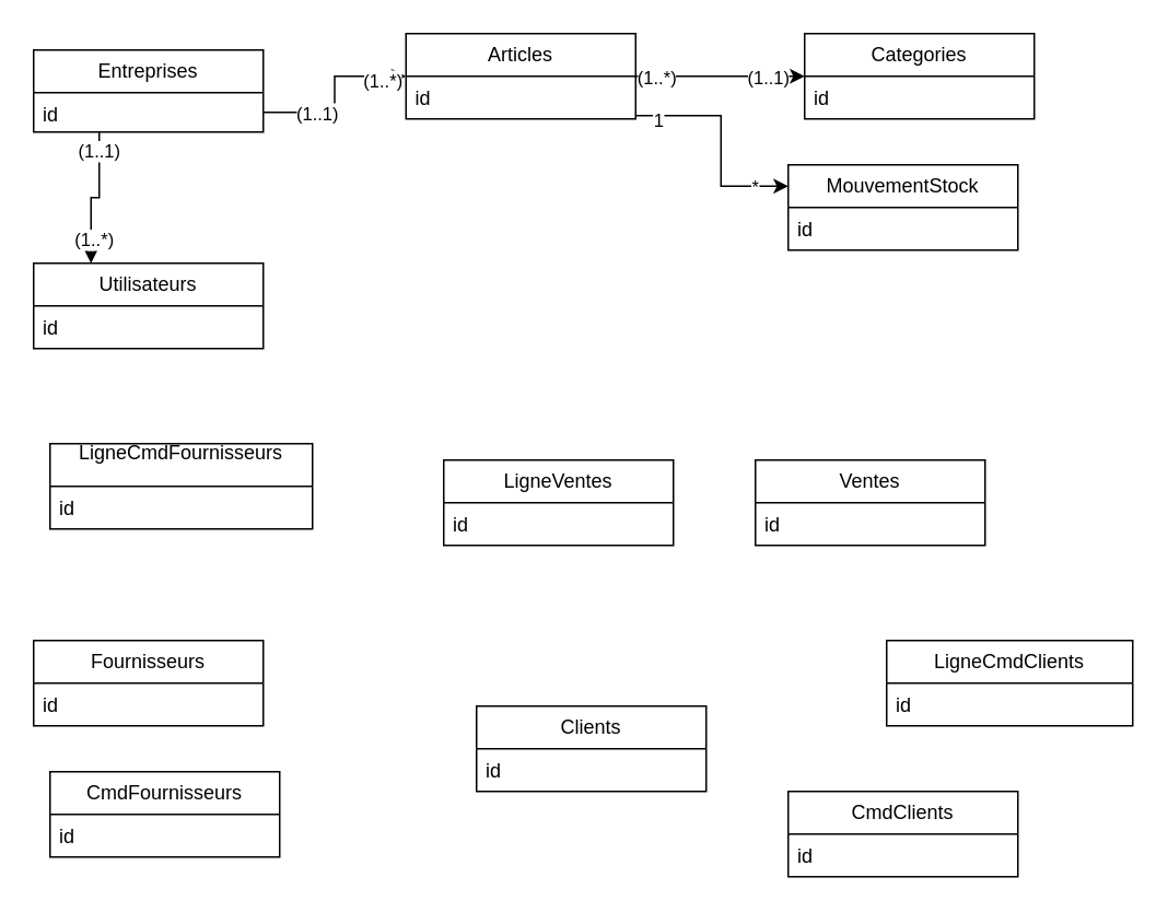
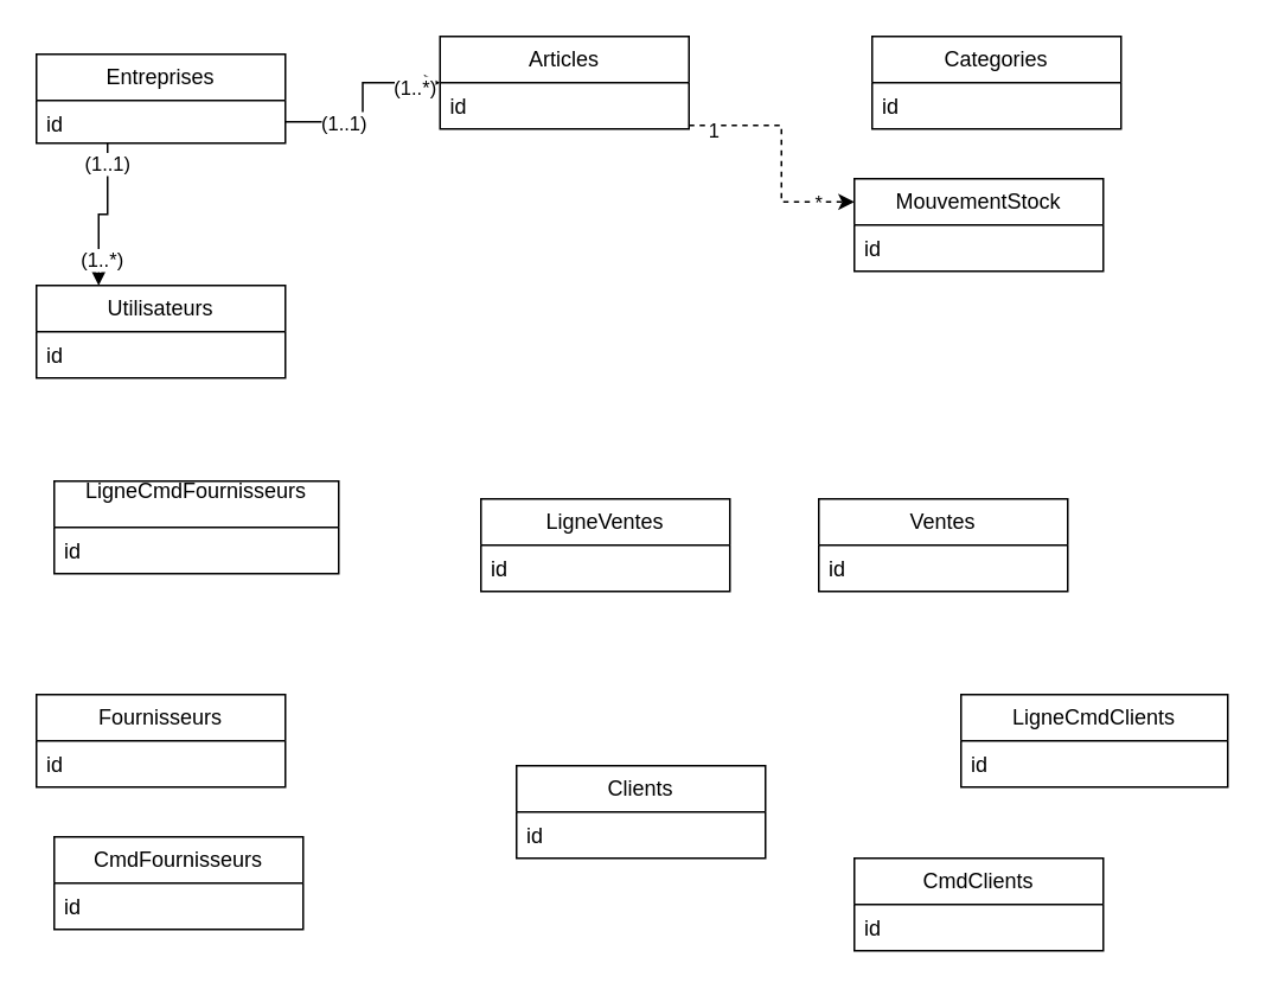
  <mxCell id="0" />
  <mxCell id="1" parent="0" />
  <mxCell id="2" value="Entreprises" style="swimlane;fontStyle=0;childLayout=stackLayout;horizontal=1;startSize=26;fillColor=none;horizontalStack=0;resizeParent=1;resizeParentMax=0;resizeLast=0;collapsible=1;marginBottom=0;whiteSpace=wrap;html=1;" vertex="1" parent="1"><mxGeometry x="20" y="30" width="140" height="50" as="geometry" /></mxCell>
  <mxCell id="3" value="id" style="text;strokeColor=none;fillColor=none;align=left;verticalAlign=top;spacingLeft=4;spacingRight=4;overflow=hidden;rotatable=0;points=[[0,0.5],[1,0.5]];portConstraint=eastwest;whiteSpace=wrap;html=1;" vertex="1" parent="2"><mxGeometry y="26" width="140" height="24" as="geometry" /></mxCell>
  <mxCell id="4" value="&lt;div&gt;Utilisateurs&lt;/div&gt;" style="swimlane;fontStyle=0;childLayout=stackLayout;horizontal=1;startSize=26;fillColor=none;horizontalStack=0;resizeParent=1;resizeParentMax=0;resizeLast=0;collapsible=1;marginBottom=0;whiteSpace=wrap;html=1;" vertex="1" parent="1"><mxGeometry x="20" y="160" width="140" height="52" as="geometry" /></mxCell>
  <mxCell id="5" value="id" style="text;strokeColor=none;fillColor=none;align=left;verticalAlign=top;spacingLeft=4;spacingRight=4;overflow=hidden;rotatable=0;points=[[0,0.5],[1,0.5]];portConstraint=eastwest;whiteSpace=wrap;html=1;" vertex="1" parent="4"><mxGeometry y="26" width="140" height="26" as="geometry" /></mxCell>
- <mxCell id="6" style="edgeStyle=orthogonalEdgeStyle;rounded=0;orthogonalLoop=1;jettySize=auto;html=1;" edge="1" parent="1" source="12" target="14"><mxGeometry relative="1" as="geometry" /></mxCell>
- <mxCell id="7" value="(1..*)" style="edgeLabel;html=1;align=center;verticalAlign=middle;resizable=0;points=[];" vertex="1" connectable="0" parent="6"><mxGeometry x="-0.767" relative="1" as="geometry"><mxPoint as="offset" /></mxGeometry></mxCell>
- <mxCell id="8" value="(1..1)" style="edgeLabel;html=1;align=center;verticalAlign=middle;resizable=0;points=[];" vertex="1" connectable="0" parent="6"><mxGeometry x="0.553" relative="1" as="geometry"><mxPoint as="offset" /></mxGeometry></mxCell>
- <mxCell id="9" style="edgeStyle=orthogonalEdgeStyle;rounded=0;orthogonalLoop=1;jettySize=auto;html=1;entryX=0;entryY=0.25;entryDx=0;entryDy=0;" edge="1" parent="1" source="12" target="16"><mxGeometry relative="1" as="geometry"><Array as="points"><mxPoint x="439" y="70" /><mxPoint x="439" y="113" /></Array></mxGeometry></mxCell>
+ <mxCell id="9" style="edgeStyle=orthogonalEdgeStyle;rounded=0;orthogonalLoop=1;jettySize=auto;html=1;entryX=0;entryY=0.25;entryDx=0;entryDy=0;dashed=1;" edge="1" parent="1" source="12" target="16"><mxGeometry relative="1" as="geometry"><Array as="points"><mxPoint x="439" y="70" /><mxPoint x="439" y="113" /></Array></mxGeometry></mxCell>
  <mxCell id="10" value="*" style="edgeLabel;html=1;align=center;verticalAlign=middle;resizable=0;points=[];" vertex="1" connectable="0" parent="9"><mxGeometry x="0.691" relative="1" as="geometry"><mxPoint as="offset" /></mxGeometry></mxCell>
  <mxCell id="11" value="1" style="edgeLabel;html=1;align=center;verticalAlign=middle;resizable=0;points=[];" vertex="1" connectable="0" parent="9"><mxGeometry x="-0.809" y="-2" relative="1" as="geometry"><mxPoint as="offset" /></mxGeometry></mxCell>
  <mxCell id="12" value="Articles" style="swimlane;fontStyle=0;childLayout=stackLayout;horizontal=1;startSize=26;fillColor=none;horizontalStack=0;resizeParent=1;resizeParentMax=0;resizeLast=0;collapsible=1;marginBottom=0;whiteSpace=wrap;html=1;" vertex="1" parent="1"><mxGeometry x="247" y="20" width="140" height="52" as="geometry" /></mxCell>
  <mxCell id="13" value="id" style="text;strokeColor=none;fillColor=none;align=left;verticalAlign=top;spacingLeft=4;spacingRight=4;overflow=hidden;rotatable=0;points=[[0,0.5],[1,0.5]];portConstraint=eastwest;whiteSpace=wrap;html=1;" vertex="1" parent="12"><mxGeometry y="26" width="140" height="26" as="geometry" /></mxCell>
  <mxCell id="14" value="Categories" style="swimlane;fontStyle=0;childLayout=stackLayout;horizontal=1;startSize=26;fillColor=none;horizontalStack=0;resizeParent=1;resizeParentMax=0;resizeLast=0;collapsible=1;marginBottom=0;whiteSpace=wrap;html=1;" vertex="1" parent="1"><mxGeometry x="490" y="20" width="140" height="52" as="geometry" /></mxCell>
  <mxCell id="15" value="id" style="text;strokeColor=none;fillColor=none;align=left;verticalAlign=top;spacingLeft=4;spacingRight=4;overflow=hidden;rotatable=0;points=[[0,0.5],[1,0.5]];portConstraint=eastwest;whiteSpace=wrap;html=1;" vertex="1" parent="14"><mxGeometry y="26" width="140" height="26" as="geometry" /></mxCell>
  <mxCell id="16" value="MouvementStock" style="swimlane;fontStyle=0;childLayout=stackLayout;horizontal=1;startSize=26;fillColor=none;horizontalStack=0;resizeParent=1;resizeParentMax=0;resizeLast=0;collapsible=1;marginBottom=0;whiteSpace=wrap;html=1;" vertex="1" parent="1"><mxGeometry x="480" y="100" width="140" height="52" as="geometry" /></mxCell>
  <mxCell id="17" value="id" style="text;strokeColor=none;fillColor=none;align=left;verticalAlign=top;spacingLeft=4;spacingRight=4;overflow=hidden;rotatable=0;points=[[0,0.5],[1,0.5]];portConstraint=eastwest;whiteSpace=wrap;html=1;" vertex="1" parent="16"><mxGeometry y="26" width="140" height="26" as="geometry" /></mxCell>
  <mxCell id="18" value="Ventes" style="swimlane;fontStyle=0;childLayout=stackLayout;horizontal=1;startSize=26;fillColor=none;horizontalStack=0;resizeParent=1;resizeParentMax=0;resizeLast=0;collapsible=1;marginBottom=0;whiteSpace=wrap;html=1;" vertex="1" parent="1"><mxGeometry x="460" y="280" width="140" height="52" as="geometry" /></mxCell>
  <mxCell id="19" value="id" style="text;strokeColor=none;fillColor=none;align=left;verticalAlign=top;spacingLeft=4;spacingRight=4;overflow=hidden;rotatable=0;points=[[0,0.5],[1,0.5]];portConstraint=eastwest;whiteSpace=wrap;html=1;" vertex="1" parent="18"><mxGeometry y="26" width="140" height="26" as="geometry" /></mxCell>
  <mxCell id="20" value="Clients" style="swimlane;fontStyle=0;childLayout=stackLayout;horizontal=1;startSize=26;fillColor=none;horizontalStack=0;resizeParent=1;resizeParentMax=0;resizeLast=0;collapsible=1;marginBottom=0;whiteSpace=wrap;html=1;" vertex="1" parent="1"><mxGeometry x="290" y="430" width="140" height="52" as="geometry" /></mxCell>
  <mxCell id="21" value="id" style="text;strokeColor=none;fillColor=none;align=left;verticalAlign=top;spacingLeft=4;spacingRight=4;overflow=hidden;rotatable=0;points=[[0,0.5],[1,0.5]];portConstraint=eastwest;whiteSpace=wrap;html=1;" vertex="1" parent="20"><mxGeometry y="26" width="140" height="26" as="geometry" /></mxCell>
  <mxCell id="22" value="LigneVentes" style="swimlane;fontStyle=0;childLayout=stackLayout;horizontal=1;startSize=26;fillColor=none;horizontalStack=0;resizeParent=1;resizeParentMax=0;resizeLast=0;collapsible=1;marginBottom=0;whiteSpace=wrap;html=1;" vertex="1" parent="1"><mxGeometry x="270" y="280" width="140" height="52" as="geometry" /></mxCell>
  <mxCell id="23" value="id" style="text;strokeColor=none;fillColor=none;align=left;verticalAlign=top;spacingLeft=4;spacingRight=4;overflow=hidden;rotatable=0;points=[[0,0.5],[1,0.5]];portConstraint=eastwest;whiteSpace=wrap;html=1;" vertex="1" parent="22"><mxGeometry y="26" width="140" height="26" as="geometry" /></mxCell>
  <mxCell id="24" value="Fournisseurs" style="swimlane;fontStyle=0;childLayout=stackLayout;horizontal=1;startSize=26;fillColor=none;horizontalStack=0;resizeParent=1;resizeParentMax=0;resizeLast=0;collapsible=1;marginBottom=0;whiteSpace=wrap;html=1;" vertex="1" parent="1"><mxGeometry x="20" y="390" width="140" height="52" as="geometry" /></mxCell>
  <mxCell id="25" value="id" style="text;strokeColor=none;fillColor=none;align=left;verticalAlign=top;spacingLeft=4;spacingRight=4;overflow=hidden;rotatable=0;points=[[0,0.5],[1,0.5]];portConstraint=eastwest;whiteSpace=wrap;html=1;" vertex="1" parent="24"><mxGeometry y="26" width="140" height="26" as="geometry" /></mxCell>
  <mxCell id="26" value="&lt;div&gt;LigneCmdFournisseurs&lt;/div&gt;&lt;div&gt;&lt;br&gt;&lt;/div&gt;" style="swimlane;fontStyle=0;childLayout=stackLayout;horizontal=1;startSize=26;fillColor=none;horizontalStack=0;resizeParent=1;resizeParentMax=0;resizeLast=0;collapsible=1;marginBottom=0;whiteSpace=wrap;html=1;" vertex="1" parent="1"><mxGeometry x="30" y="270" width="160" height="52" as="geometry" /></mxCell>
  <mxCell id="27" value="id" style="text;strokeColor=none;fillColor=none;align=left;verticalAlign=top;spacingLeft=4;spacingRight=4;overflow=hidden;rotatable=0;points=[[0,0.5],[1,0.5]];portConstraint=eastwest;whiteSpace=wrap;html=1;" vertex="1" parent="26"><mxGeometry y="26" width="160" height="26" as="geometry" /></mxCell>
  <mxCell id="28" value="&lt;div&gt;LigneCmdClients&lt;/div&gt;" style="swimlane;fontStyle=0;childLayout=stackLayout;horizontal=1;startSize=26;fillColor=none;horizontalStack=0;resizeParent=1;resizeParentMax=0;resizeLast=0;collapsible=1;marginBottom=0;whiteSpace=wrap;html=1;" vertex="1" parent="1"><mxGeometry x="540" y="390" width="150" height="52" as="geometry" /></mxCell>
  <mxCell id="29" value="id" style="text;strokeColor=none;fillColor=none;align=left;verticalAlign=top;spacingLeft=4;spacingRight=4;overflow=hidden;rotatable=0;points=[[0,0.5],[1,0.5]];portConstraint=eastwest;whiteSpace=wrap;html=1;" vertex="1" parent="28"><mxGeometry y="26" width="150" height="26" as="geometry" /></mxCell>
  <mxCell id="30" value="CmdFournisseurs" style="swimlane;fontStyle=0;childLayout=stackLayout;horizontal=1;startSize=26;fillColor=none;horizontalStack=0;resizeParent=1;resizeParentMax=0;resizeLast=0;collapsible=1;marginBottom=0;whiteSpace=wrap;html=1;" vertex="1" parent="1"><mxGeometry x="30" y="470" width="140" height="52" as="geometry" /></mxCell>
  <mxCell id="31" value="id" style="text;strokeColor=none;fillColor=none;align=left;verticalAlign=top;spacingLeft=4;spacingRight=4;overflow=hidden;rotatable=0;points=[[0,0.5],[1,0.5]];portConstraint=eastwest;whiteSpace=wrap;html=1;" vertex="1" parent="30"><mxGeometry y="26" width="140" height="26" as="geometry" /></mxCell>
  <mxCell id="32" value="CmdClients" style="swimlane;fontStyle=0;childLayout=stackLayout;horizontal=1;startSize=26;fillColor=none;horizontalStack=0;resizeParent=1;resizeParentMax=0;resizeLast=0;collapsible=1;marginBottom=0;whiteSpace=wrap;html=1;" vertex="1" parent="1"><mxGeometry x="480" y="482" width="140" height="52" as="geometry" /></mxCell>
  <mxCell id="33" value="id" style="text;strokeColor=none;fillColor=none;align=left;verticalAlign=top;spacingLeft=4;spacingRight=4;overflow=hidden;rotatable=0;points=[[0,0.5],[1,0.5]];portConstraint=eastwest;whiteSpace=wrap;html=1;" vertex="1" parent="32"><mxGeometry y="26" width="140" height="26" as="geometry" /></mxCell>
  <mxCell id="34" style="edgeStyle=orthogonalEdgeStyle;rounded=0;orthogonalLoop=1;jettySize=auto;html=1;entryX=0.25;entryY=0;entryDx=0;entryDy=0;" edge="1" parent="1" source="3" target="4"><mxGeometry relative="1" as="geometry"><Array as="points"><mxPoint x="60" y="120" /><mxPoint x="55" y="120" /></Array></mxGeometry></mxCell>
  <mxCell id="35" value="(1..*)" style="edgeLabel;html=1;align=center;verticalAlign=middle;resizable=0;points=[];" vertex="1" connectable="0" parent="34"><mxGeometry x="0.647" y="1" relative="1" as="geometry"><mxPoint as="offset" /></mxGeometry></mxCell>
  <mxCell id="36" value="(1..1)" style="edgeLabel;html=1;align=center;verticalAlign=middle;resizable=0;points=[];" vertex="1" connectable="0" parent="34"><mxGeometry x="-0.741" y="-1" relative="1" as="geometry"><mxPoint as="offset" /></mxGeometry></mxCell>
  <mxCell id="37" style="edgeStyle=orthogonalEdgeStyle;rounded=0;orthogonalLoop=1;jettySize=auto;html=1;" edge="1" parent="1" source="3" target="12"><mxGeometry relative="1" as="geometry" /></mxCell>
  <mxCell id="38" value="(1..1)" style="edgeLabel;html=1;align=center;verticalAlign=middle;resizable=0;points=[];" vertex="1" connectable="0" parent="37"><mxGeometry x="-0.413" relative="1" as="geometry"><mxPoint as="offset" /></mxGeometry></mxCell>
  <mxCell id="39" value="(1..*)" style="edgeLabel;html=1;align=center;verticalAlign=middle;resizable=0;points=[];" vertex="1" connectable="0" parent="37"><mxGeometry x="0.725" y="-2" relative="1" as="geometry"><mxPoint as="offset" /></mxGeometry></mxCell>
